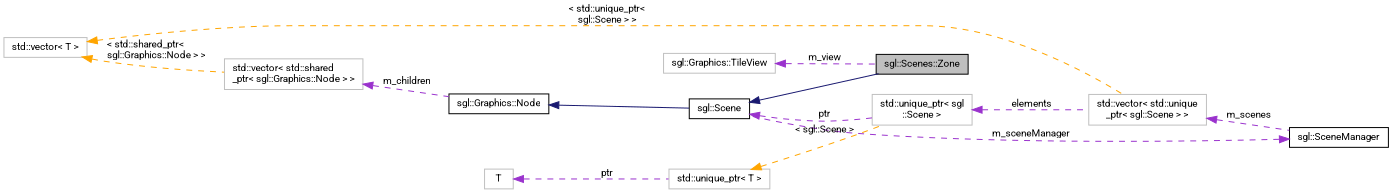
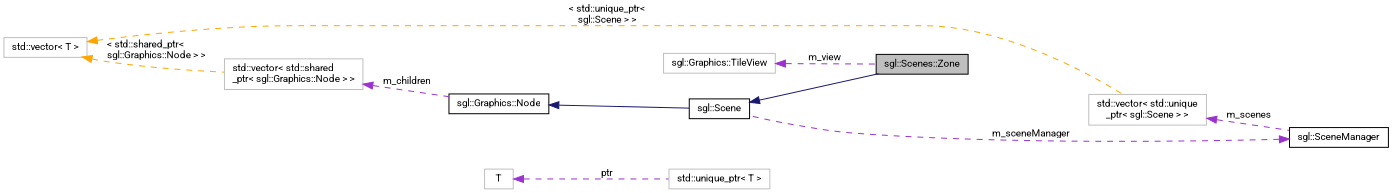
  digraph {
    fontname=Roboto
    rankdir=LR
    node [color=grey75 fillcolor=white fontname=Roboto fontsize=10 shape=record style=filled]
    edge [color=darkorchid3 dir=back fontname=Roboto fontsize=10 labelfontname=Helvetica labelfontsize=10 style=dashed]
    n1 [color=black fillcolor=grey75 fontcolor=black height=0.2 label="sgl::Scenes::Zone" width=0.4]
    n2 [color=black height=0.2 label="sgl::Scene" width=0.4]
-   n3 [height=0.2 label="std::unique_ptr\< sgl\l::Scene \>" width=0.4]
    n4 [height=0.2 label="std::vector\< std::unique\l_ptr\< sgl::Scene \> \>" width=0.4]
    n5 [color=black height=0.2 label="sgl::Graphics::Node" width=0.4]
    n6 [height=0.2 label="std::vector\< std::shared\l_ptr\< sgl::Graphics::Node \> \>" width=0.4]
    n7 [height=0.2 label="std::vector\< T \>" width=0.4]
    n8 [color=black height=0.2 label="sgl::SceneManager" width=0.4]
    n9 [height=0.2 label=T width=0.4]
    n10 [height=0.2 label="std::unique_ptr\< T \>" width=0.4]
    n11 [height=0.2 label="sgl::Graphics::TileView" width=0.4]
    n2 -> n1 [color=midnightblue style=solid]
-   n2 -> n3 [label=" ptr"]
-   n3 -> n4 [label=" elements"]
    n4 -> n8 [label=" m_scenes"]
    n5 -> n2 [color=midnightblue style=solid]
    n6 -> n5 [label=" m_children"]
    n7 -> n4 [color=orange label=" \< std::unique_ptr\<\l sgl::Scene \> \>"]
    n7 -> n6 [color=orange label=" \< std::shared_ptr\<\l sgl::Graphics::Node \> \>"]
    n8 -> n2 [label=" m_sceneManager"]
    n9 -> n10 [label=" ptr"]
-   n10 -> n3 [color=orange label=" \< sgl::Scene \>"]
    n11 -> n1 [label=" m_view"]
  }
